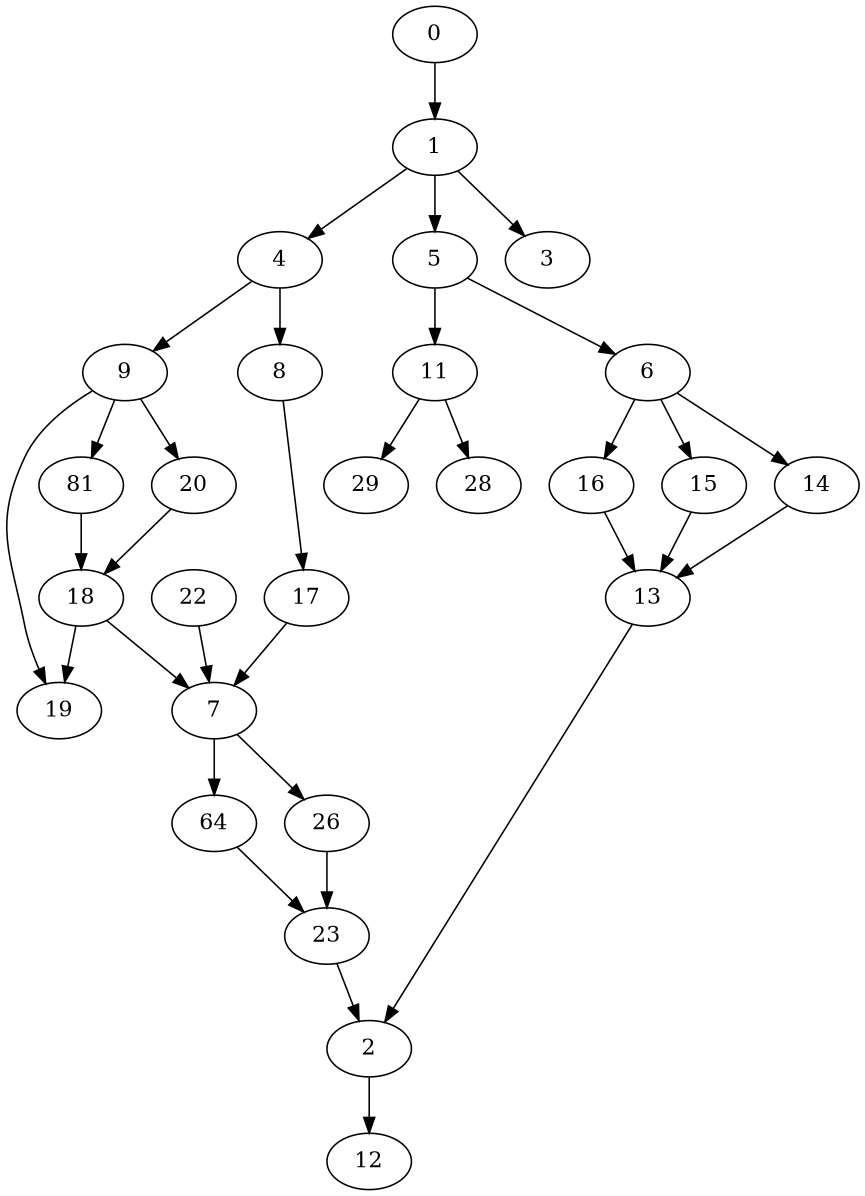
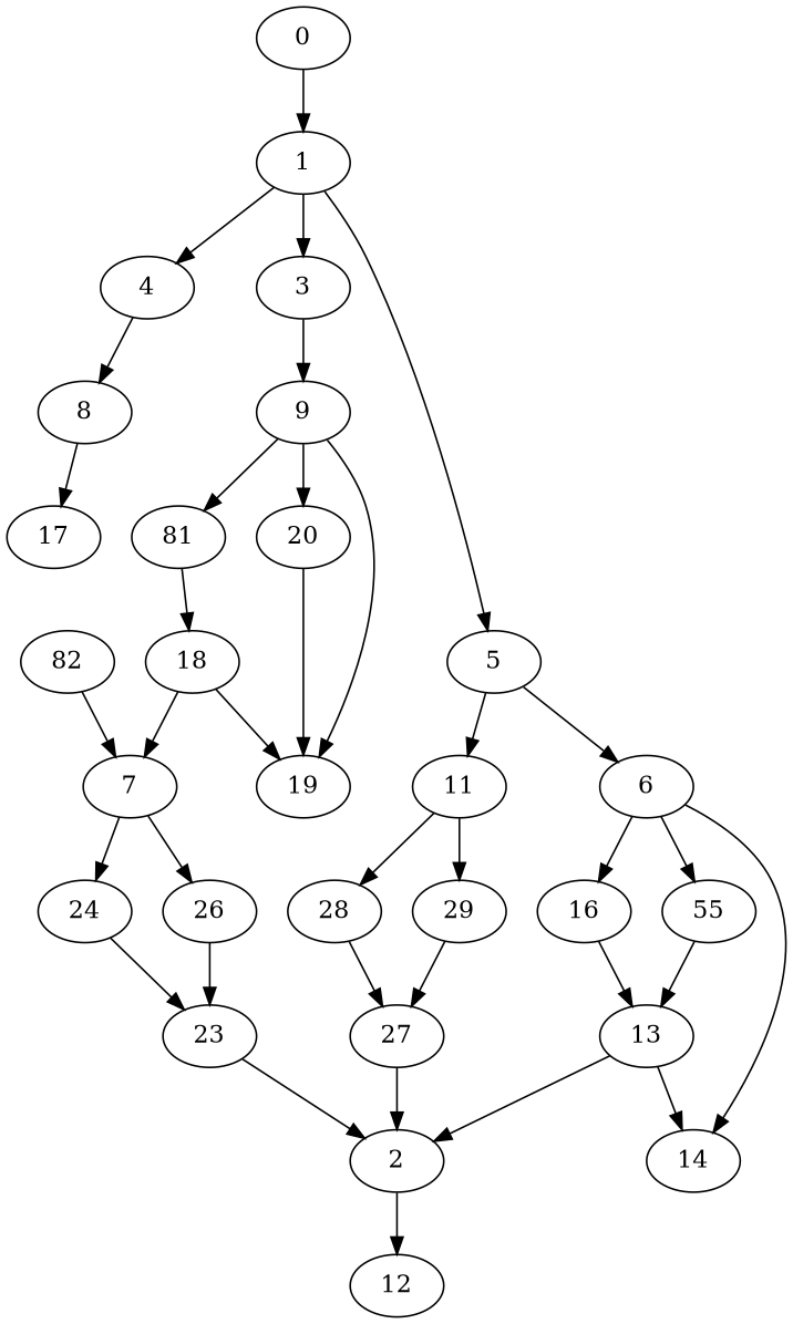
  digraph {
    "Duplicate states"=0
    GraphType=S_P
    "Max states in OPEN"=0
    Modes="120000ms; topo-ordered tasks, ; Pruning: task equivalence, fixed order ready list, ; F-value: ; Optimisation: best schedule length (SL) optimisation on equal, "
    NumberOfTasks=30
    "Pruned using list schedule length"=1887938
    "States removed from OPEN"=0
    TargetSystem="Homogeneous-4"
    "Time to schedule (ms)"=1774
    "Total idle time"=72
    "Total schedule length"=110
    "Total sequential time"=177
    "Total states created"=4084196
    node ["Finish time"=45 Processor=0 "Start time"=45 Weight=5]
    edge [Weight=40]
    0 ["Finish time"=7 "Start time"=0 Weight=7]
    1 ["Finish time"=12 "Start time"=7]
    4 ["Finish time"=19 "Start time"=12 Weight=7]
    5 [Processor=1 "Start time"=36 Weight=9]
    3 ["Finish time"=42 Processor=2 "Start time"=36 Weight=6]
    9 ["Start time"=40]
    8 ["Finish time"=21 "Start time"=19 Weight=2]
    11 ["Finish time"=51 Processor=1 Weight=6]
    6 [Processor=2 "Start time"=42 Weight=3]
    20 ["Finish time"=62 "Start time"=59 Weight=3]
    19 ["Finish time"=59 "Start time"=51 Weight=8]
    n12 ["Finish time"=51 Weight=6 label=81]
    17 ["Finish time"=26 "Start time"=21]
    28 ["Finish time"=54 Processor=1 "Start time"=51 Weight=3]
    29 ["Finish time"=59 Processor=1 "Start time"=54]
    16 ["Finish time"=53 Processor=2 Weight=8]
-   15 ["Finish time"=70 Processor=2 "Start time"=63 Weight=7]
+   15 ["Finish time"=70 Processor=2 "Start time"=63 Weight=7 label=55]
    14 ["Finish time"=63 Processor=2 "Start time"=53 Weight=10]
    18 ["Finish time"=71 "Start time"=62 Weight=9]
-   22 ["Finish time"=40 "Start time"=35]
+   22 ["Finish time"=40 "Start time"=35 label=82]
    7 ["Finish time"=73 "Start time"=71 Weight=2]
-   24 ["Finish time"=91 "Start time"=86 label=64]
+   24 ["Finish time"=91 "Start time"=86]
    26 ["Finish time"=78 "Start time"=73]
    23 ["Finish time"=94 "Start time"=91 Weight=3]
+   27 ["Finish time"=100 "Start time"=94 Weight=6]
    13 ["Finish time"=80 Processor=2 "Start time"=70 Weight=10]
    2 ["Finish time"=102 "Start time"=100 Weight=2]
    12 ["Finish time"=110 "Start time"=102 Weight=8]
    0 -> 1 [Weight=32]
    1 -> 4 [Weight=56]
    1 -> 5 [Weight=24]
    1 -> 3 [Weight=24]
-   4 -> 9
+   3 -> 9
    4 -> 8 [Weight=24]
    5 -> 11 [Weight=64]
    5 -> 6 [Weight=56]
    9 -> 20 [Weight=32]
    9 -> 19
    9 -> n12 [Weight=56]
    8 -> 17 [Weight=48]
    11 -> 28 [Weight=72]
    11 -> 29 [Weight=24]
    6 -> 16 [Weight=64]
    6 -> 15 [Weight=32]
    6 -> 14 [Weight=56]
-   20 -> 18 [Weight=48]
+   20 -> 19 [Weight=48]
    n12 -> 18 [Weight=16]
-   17 -> 7 [Weight=64]
+   28 -> 27
+   29 -> 27 [Weight=16]
    16 -> 13 [Weight=64]
    15 -> 13 [Weight=48]
-   14 -> 13 [Weight=24]
+   13 -> 14 [Weight=24]
    18 -> 19
    18 -> 7 [Weight=64]
    22 -> 7 [Weight=80]
    7 -> 24
    7 -> 26 [Weight=48]
    24 -> 23 [Weight=72]
    26 -> 23 [Weight=48]
    23 -> 2 [Weight=72]
+   27 -> 2
    13 -> 2 [Weight=16]
    2 -> 12 [Weight=32]
  }
